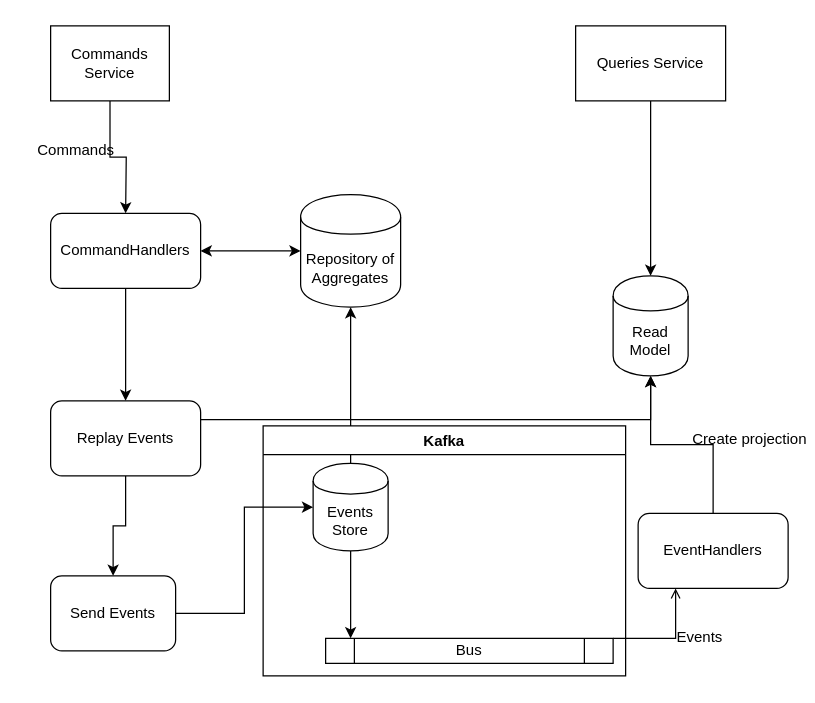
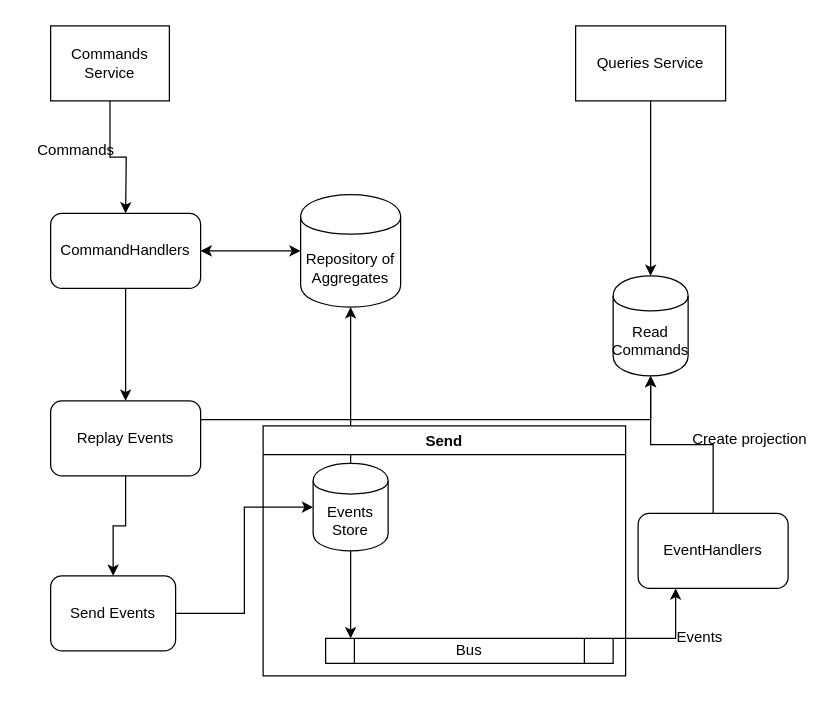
  <mxCell id="0" />
  <mxCell id="1" parent="0" />
  <mxCell id="2" style="edgeStyle=orthogonalEdgeStyle;rounded=0;orthogonalLoop=1;jettySize=auto;html=1;exitX=0.5;exitY=1;exitDx=0;exitDy=0;" edge="1" parent="1" source="3"><mxGeometry relative="1" as="geometry"><mxPoint x="100" y="170" as="targetPoint" /></mxGeometry></mxCell>
  <mxCell id="3" value="Commands Service" style="rounded=0;whiteSpace=wrap;html=1;" vertex="1" parent="1"><mxGeometry x="40" y="20" width="95" height="60" as="geometry" /></mxCell>
  <mxCell id="4" style="edgeStyle=orthogonalEdgeStyle;rounded=0;orthogonalLoop=1;jettySize=auto;html=1;entryX=0.5;entryY=0;entryDx=0;entryDy=0;" edge="1" parent="1" source="5" target="22"><mxGeometry relative="1" as="geometry" /></mxCell>
  <mxCell id="5" value="Queries Service" style="rounded=0;whiteSpace=wrap;html=1;" vertex="1" parent="1"><mxGeometry x="460" y="20" width="120" height="60" as="geometry" /></mxCell>
  <mxCell id="6" value="Commands" style="text;html=1;align=center;verticalAlign=middle;resizable=0;points=[];autosize=1;" vertex="1" parent="1"><mxGeometry x="20" y="110" width="80" height="20" as="geometry" /></mxCell>
  <mxCell id="7" style="edgeStyle=orthogonalEdgeStyle;rounded=0;orthogonalLoop=1;jettySize=auto;html=1;entryX=0.5;entryY=0;entryDx=0;entryDy=0;" edge="1" parent="1" source="8" target="16"><mxGeometry relative="1" as="geometry" /></mxCell>
  <mxCell id="8" value="CommandHandlers" style="rounded=1;whiteSpace=wrap;html=1;" vertex="1" parent="1"><mxGeometry x="40" y="170" width="120" height="60" as="geometry" /></mxCell>
  <mxCell id="9" value="Repository of Aggregates" style="shape=cylinder;whiteSpace=wrap;html=1;boundedLbl=1;backgroundOutline=1;" vertex="1" parent="1"><mxGeometry x="240" y="155" width="80" height="90" as="geometry" /></mxCell>
  <mxCell id="10" style="edgeStyle=orthogonalEdgeStyle;rounded=0;orthogonalLoop=1;jettySize=auto;html=1;" edge="1" parent="1" source="12" target="9"><mxGeometry relative="1" as="geometry" /></mxCell>
  <mxCell id="11" style="edgeStyle=orthogonalEdgeStyle;rounded=0;orthogonalLoop=1;jettySize=auto;html=1;entryX=0.087;entryY=0;entryDx=0;entryDy=0;entryPerimeter=0;" edge="1" parent="1" source="12" target="21"><mxGeometry relative="1" as="geometry" /></mxCell>
  <mxCell id="12" value="Events Store" style="shape=cylinder;whiteSpace=wrap;html=1;boundedLbl=1;backgroundOutline=1;" vertex="1" parent="1"><mxGeometry x="250" y="370" width="60" height="70" as="geometry" /></mxCell>
  <mxCell id="13" value="" style="endArrow=classic;startArrow=classic;html=1;entryX=0;entryY=0.5;entryDx=0;entryDy=0;exitX=1;exitY=0.5;exitDx=0;exitDy=0;" edge="1" parent="1" source="8" target="9"><mxGeometry width="50" height="50" relative="1" as="geometry"><mxPoint x="280" y="340" as="sourcePoint" /><mxPoint x="330" y="290" as="targetPoint" /></mxGeometry></mxCell>
  <mxCell id="14" style="edgeStyle=orthogonalEdgeStyle;rounded=0;orthogonalLoop=1;jettySize=auto;html=1;exitX=1;exitY=0.25;exitDx=0;exitDy=0;" edge="1" parent="1" source="16" target="22"><mxGeometry relative="1" as="geometry" /></mxCell>
  <mxCell id="15" value="" style="edgeStyle=orthogonalEdgeStyle;rounded=0;orthogonalLoop=1;jettySize=auto;html=1;" edge="1" parent="1" source="16" target="18"><mxGeometry relative="1" as="geometry" /></mxCell>
  <mxCell id="16" value="Replay Events" style="rounded=1;whiteSpace=wrap;html=1;" vertex="1" parent="1"><mxGeometry x="40" y="320" width="120" height="60" as="geometry" /></mxCell>
  <mxCell id="17" style="edgeStyle=orthogonalEdgeStyle;rounded=0;orthogonalLoop=1;jettySize=auto;html=1;entryX=0;entryY=0.5;entryDx=0;entryDy=0;" edge="1" parent="1" source="18" target="12"><mxGeometry relative="1" as="geometry" /></mxCell>
  <mxCell id="18" value="Send Events" style="rounded=1;whiteSpace=wrap;html=1;" vertex="1" parent="1"><mxGeometry x="40" y="460" width="100" height="60" as="geometry" /></mxCell>
- <mxCell id="19" style="edgeStyle=orthogonalEdgeStyle;rounded=0;orthogonalLoop=1;jettySize=auto;html=1;exitX=1;exitY=0;exitDx=0;exitDy=0;entryX=0.25;entryY=1;entryDx=0;entryDy=0;endArrow=open;" edge="1" parent="1" source="21" target="25"><mxGeometry relative="1" as="geometry"><Array as="points"><mxPoint x="540" y="510" /></Array></mxGeometry></mxCell>
+ <mxCell id="19" style="edgeStyle=orthogonalEdgeStyle;rounded=0;orthogonalLoop=1;jettySize=auto;html=1;exitX=1;exitY=0;exitDx=0;exitDy=0;entryX=0.25;entryY=1;entryDx=0;entryDy=0;" edge="1" parent="1" source="21" target="25"><mxGeometry relative="1" as="geometry"><Array as="points"><mxPoint x="540" y="510" /></Array></mxGeometry></mxCell>
  <mxCell id="20" value="Events" style="text;html=1;align=center;verticalAlign=middle;resizable=0;points=[];" vertex="1" connectable="0" parent="19"><mxGeometry x="-0.2" y="2" relative="1" as="geometry"><mxPoint x="32" as="offset" /></mxGeometry></mxCell>
  <mxCell id="21" value="Bus" style="shape=process;whiteSpace=wrap;html=1;backgroundOutline=1;" vertex="1" parent="1"><mxGeometry x="260" y="510" width="230" height="20" as="geometry" /></mxCell>
- <mxCell id="22" value="Read Model" style="shape=cylinder;whiteSpace=wrap;html=1;boundedLbl=1;backgroundOutline=1;" vertex="1" parent="1"><mxGeometry x="490" y="220" width="60" height="80" as="geometry" /></mxCell>
+ <mxCell id="22" value="Read Commands" style="shape=cylinder;whiteSpace=wrap;html=1;boundedLbl=1;backgroundOutline=1;" vertex="1" parent="1"><mxGeometry x="490" y="220" width="60" height="80" as="geometry" /></mxCell>
  <mxCell id="23" style="edgeStyle=orthogonalEdgeStyle;rounded=0;orthogonalLoop=1;jettySize=auto;html=1;entryX=0.5;entryY=1;entryDx=0;entryDy=0;" edge="1" parent="1" source="25" target="22"><mxGeometry relative="1" as="geometry" /></mxCell>
  <mxCell id="24" value="Create projection" style="text;html=1;align=center;verticalAlign=middle;resizable=0;points=[];" vertex="1" connectable="0" parent="23"><mxGeometry x="-0.082" y="-4" relative="1" as="geometry"><mxPoint x="46" y="-1" as="offset" /></mxGeometry></mxCell>
  <mxCell id="25" value="EventHandlers" style="rounded=1;whiteSpace=wrap;html=1;" vertex="1" parent="1"><mxGeometry x="510" y="410" width="120" height="60" as="geometry" /></mxCell>
- <mxCell id="26" value="Kafka" style="swimlane;" vertex="1" parent="1"><mxGeometry x="210" y="340" width="290" height="200" as="geometry" /></mxCell>
+ <mxCell id="26" value="Send" style="swimlane;" vertex="1" parent="1"><mxGeometry x="210" y="340" width="290" height="200" as="geometry" /></mxCell>
